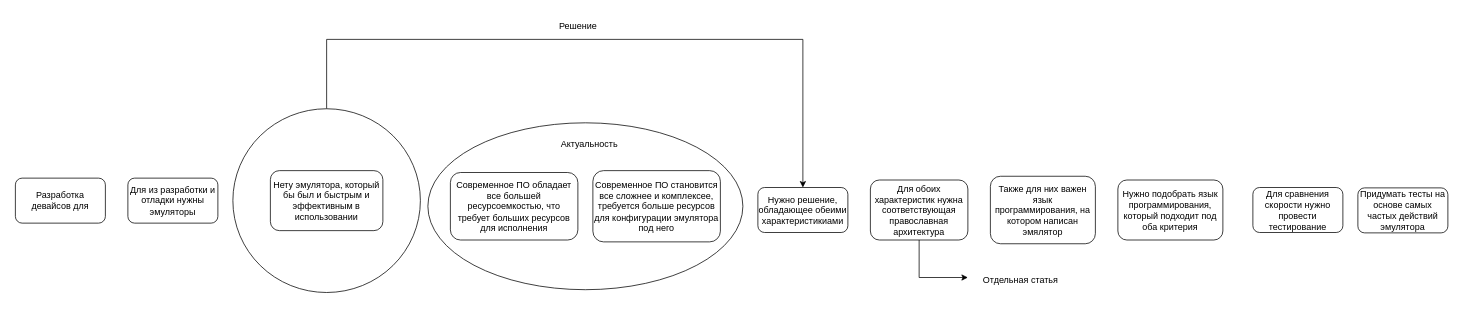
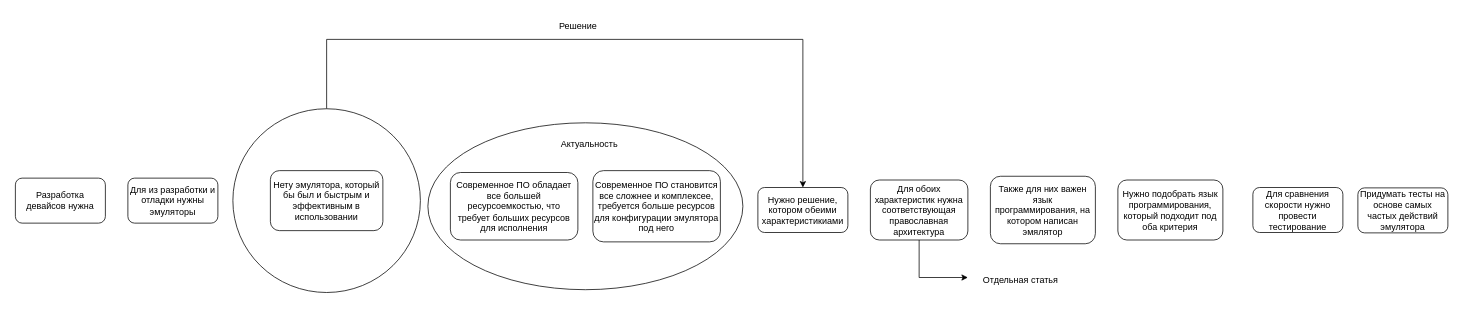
  <mxCell id="0" />
  <mxCell id="1" parent="0" />
  <mxCell id="2" value="" style="ellipse;whiteSpace=wrap;html=1;" vertex="1" parent="1"><mxGeometry x="570" y="163.25" width="420" height="222.5" as="geometry" /></mxCell>
  <mxCell id="3" style="edgeStyle=orthogonalEdgeStyle;rounded=0;orthogonalLoop=1;jettySize=auto;html=1;entryX=0.5;entryY=0;entryDx=0;entryDy=0;" edge="1" parent="1" source="4" target="8"><mxGeometry relative="1" as="geometry"><Array as="points"><mxPoint x="435" y="52" /><mxPoint x="1070" y="52" /></Array></mxGeometry></mxCell>
  <mxCell id="4" value="" style="ellipse;whiteSpace=wrap;html=1;" vertex="1" parent="1"><mxGeometry x="310" y="144.5" width="250" height="245" as="geometry" /></mxCell>
- <mxCell id="5" value="Разработка девайсов для" style="rounded=1;whiteSpace=wrap;html=1;" vertex="1" parent="1"><mxGeometry x="20" y="237" width="120" height="60" as="geometry" /></mxCell>
+ <mxCell id="5" value="Разработка девайсов нужна" style="rounded=1;whiteSpace=wrap;html=1;" vertex="1" parent="1"><mxGeometry x="20" y="237" width="120" height="60" as="geometry" /></mxCell>
  <mxCell id="6" value="Для из разработки и отладки нужны эмуляторы" style="rounded=1;whiteSpace=wrap;html=1;" vertex="1" parent="1"><mxGeometry x="170" y="237" width="120" height="60" as="geometry" /></mxCell>
  <mxCell id="7" value="Нету эмулятора, который бы был и быстрым и эффективным в использовании" style="rounded=1;whiteSpace=wrap;html=1;" vertex="1" parent="1"><mxGeometry x="360" y="227" width="150" height="80" as="geometry" /></mxCell>
- <mxCell id="8" value="Нужно решение, обладающее обеими характеристикиами" style="rounded=1;whiteSpace=wrap;html=1;" vertex="1" parent="1"><mxGeometry x="1010" y="249.5" width="120" height="60" as="geometry" /></mxCell>
+ <mxCell id="8" value="Нужно решение, котором обеими характеристикиами" style="rounded=1;whiteSpace=wrap;html=1;" vertex="1" parent="1"><mxGeometry x="1010" y="249.5" width="120" height="60" as="geometry" /></mxCell>
  <mxCell id="9" style="edgeStyle=orthogonalEdgeStyle;rounded=0;orthogonalLoop=1;jettySize=auto;html=1;" edge="1" parent="1" source="10"><mxGeometry relative="1" as="geometry"><mxPoint x="1290" y="369.5" as="targetPoint" /><Array as="points"><mxPoint x="1225" y="369.5" /></Array></mxGeometry></mxCell>
  <mxCell id="10" value="Для обоих характеристик нужна соответствующая православная архитектура" style="rounded=1;whiteSpace=wrap;html=1;" vertex="1" parent="1"><mxGeometry x="1160" y="239.5" width="130" height="80" as="geometry" /></mxCell>
  <mxCell id="11" value="Отдельная статья" style="text;html=1;align=center;verticalAlign=middle;resizable=0;points=[];autosize=1;strokeColor=none;fillColor=none;" vertex="1" parent="1"><mxGeometry x="1300" y="357.5" width="120" height="30" as="geometry" /></mxCell>
  <mxCell id="12" value="Также для них важен язык программирования, на котором написан эмялятор" style="rounded=1;whiteSpace=wrap;html=1;" vertex="1" parent="1"><mxGeometry x="1320" y="234.5" width="140" height="90" as="geometry" /></mxCell>
  <mxCell id="13" value="Нужно подобрать язык программирования, который подходит под оба критерия" style="rounded=1;whiteSpace=wrap;html=1;" vertex="1" parent="1"><mxGeometry x="1490" y="239.5" width="140" height="80" as="geometry" /></mxCell>
  <mxCell id="14" value="Современное ПО обладает все большей ресурсоемкостью, что требует больших ресурсов для исполнения" style="rounded=1;whiteSpace=wrap;html=1;" vertex="1" parent="1"><mxGeometry x="600" y="229.5" width="170" height="90" as="geometry" /></mxCell>
  <mxCell id="15" value="Современное ПО становится все сложнее и комплексее, требуется больше ресурсов для конфигурации эмулятора под него" style="rounded=1;whiteSpace=wrap;html=1;" vertex="1" parent="1"><mxGeometry x="790" y="227" width="170" height="95" as="geometry" /></mxCell>
  <mxCell id="16" value="Актуальность" style="text;html=1;align=center;verticalAlign=middle;resizable=0;points=[];autosize=1;strokeColor=none;fillColor=none;" vertex="1" parent="1"><mxGeometry x="735" y="177" width="100" height="30" as="geometry" /></mxCell>
  <mxCell id="17" value="Решение" style="text;html=1;align=center;verticalAlign=middle;resizable=0;points=[];autosize=1;strokeColor=none;fillColor=none;" vertex="1" parent="1"><mxGeometry x="735" y="20" width="70" height="30" as="geometry" /></mxCell>
  <mxCell id="18" value="Для сравнения скорости нужно провести тестирование" style="rounded=1;whiteSpace=wrap;html=1;" vertex="1" parent="1"><mxGeometry x="1670" y="249.5" width="120" height="60" as="geometry" /></mxCell>
  <mxCell id="19" value="Придумать тесты на основе самых частых действий эмулятора" style="rounded=1;whiteSpace=wrap;html=1;" vertex="1" parent="1"><mxGeometry x="1810" y="250" width="120" height="60" as="geometry" /></mxCell>
